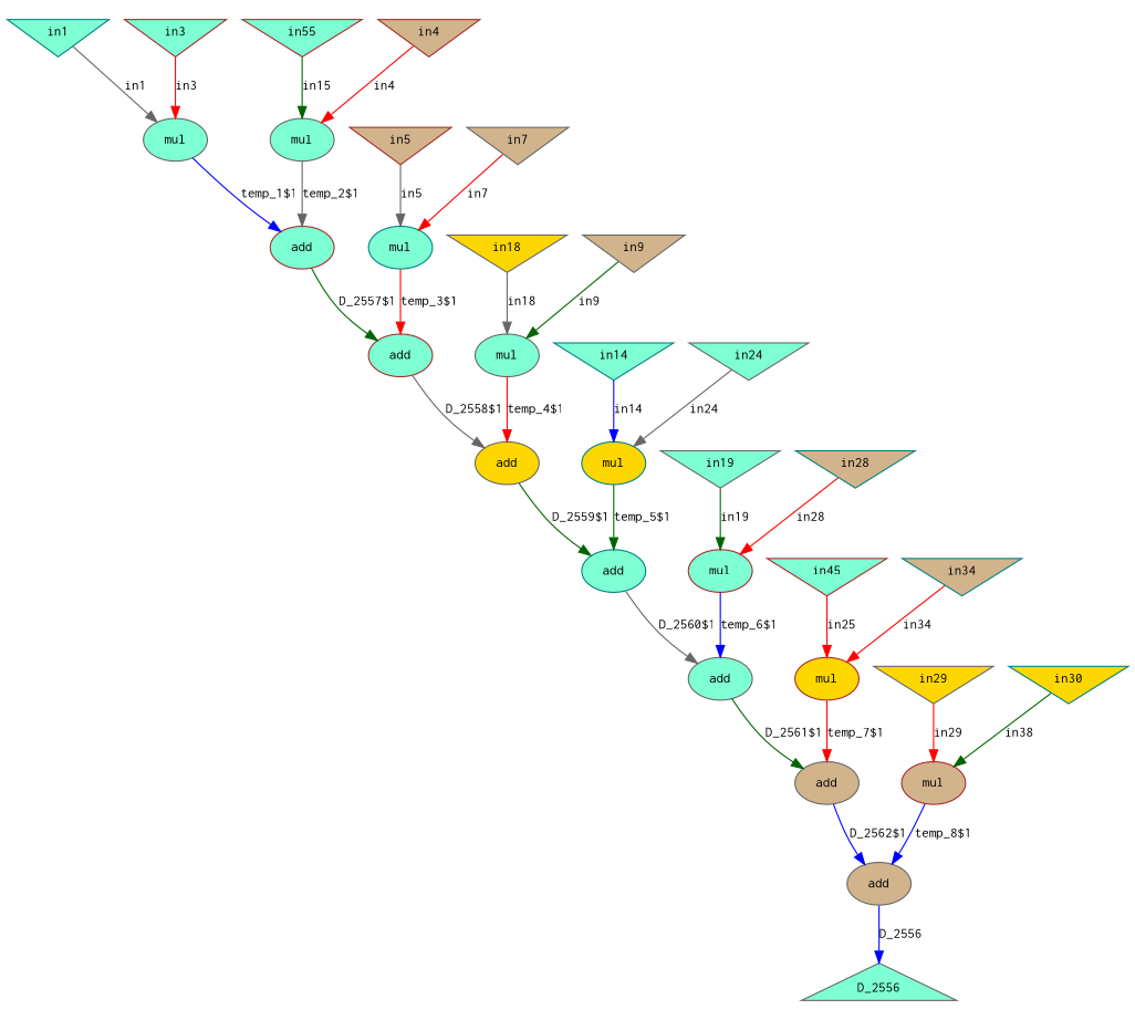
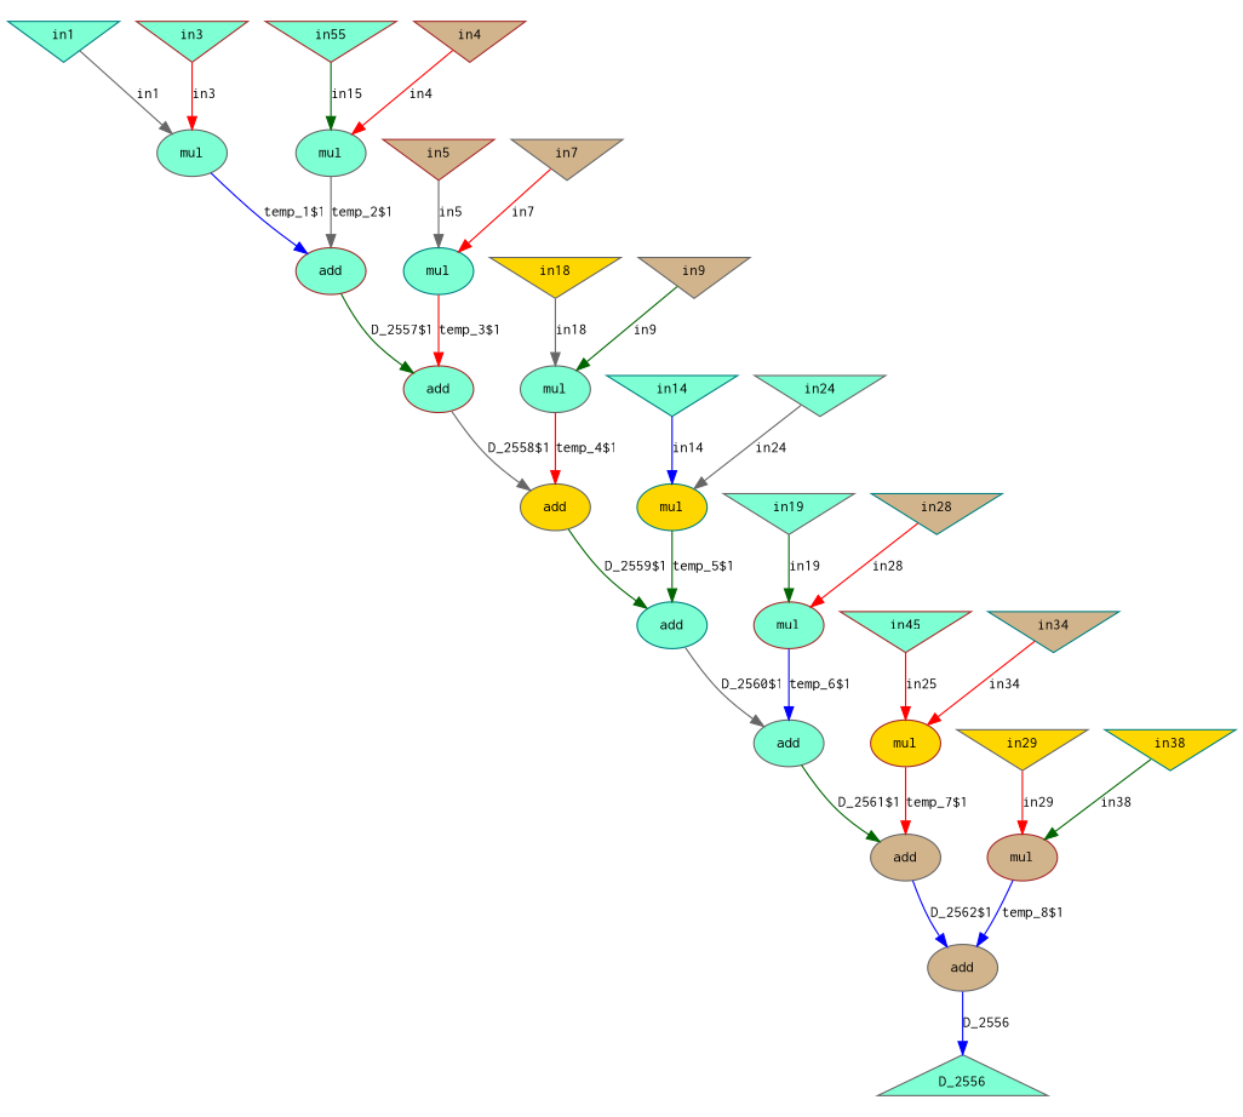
  digraph {
    nodesep=0.175
    rankdir=TB
    node [argix=-1 color=gray40 dataspec=s32 fillcolor=aquamarine fontname=Courier fontsize=12 ntype=invar shape=invtriangle style=filled]
    edge [argix=-1 color=red dataspec=s32 etype=D fontname=Courier fontsize=12 order=1 vtype=inarg]
    n1 [argix=0 label=D_2556 ntype=outvar shape=triangle]
    n2 [dataspec=na fillcolor=gold label=add ntype=operation shape=ellipse]
    n3 [color=teal dataspec=na label=add ntype=operation shape=ellipse]
    n4 [dataspec=na label=add ntype=operation shape=ellipse]
    n5 [dataspec=na fillcolor=tan label=add ntype=operation shape=ellipse]
    n6 [dataspec=na fillcolor=tan label=add ntype=operation shape=ellipse]
    n7 [color=brown dataspec=na label=add ntype=operation shape=ellipse]
    n8 [color=brown dataspec=na label=add ntype=operation shape=ellipse]
    n9 [argix=0 color=teal label=in1]
    n10 [dataspec=na label=mul ntype=operation shape=ellipse]
    n11 [argix=8 color=teal label=in14]
    n12 [color=teal dataspec=na fillcolor=gold label=mul ntype=operation shape=ellipse]
    n13 [argix=3 color=brown label=in55]
    n14 [dataspec=na label=mul ntype=operation shape=ellipse]
    n15 [argix=7 fillcolor=gold label=in18]
    n16 [dataspec=na label=mul ntype=operation shape=ellipse]
    n17 [argix=10 label=in19]
    n18 [color=brown dataspec=na label=mul ntype=operation shape=ellipse]
    n19 [argix=9 label=in24]
    n20 [argix=12 color=brown label=in45]
    n21 [color=brown dataspec=na fillcolor=gold label=mul ntype=operation shape=ellipse]
    n22 [argix=11 color=teal fillcolor=tan label=in28]
    n23 [argix=14 fillcolor=gold label=in29]
    n24 [color=brown dataspec=na fillcolor=tan label=mul ntype=operation shape=ellipse]
    n25 [argix=1 color=brown label=in3]
    n26 [argix=13 color=teal fillcolor=tan label=in34]
-   n27 [argix=15 color=teal fillcolor=gold label=in30]
+   n27 [argix=15 color=teal fillcolor=gold label=in38]
    n28 [argix=2 color=brown fillcolor=tan label=in4]
    n29 [argix=4 color=brown fillcolor=tan label=in5]
    n30 [color=teal dataspec=na label=mul ntype=operation shape=ellipse]
    n31 [argix=5 fillcolor=tan label=in7]
    n32 [argix=6 fillcolor=tan label=in9]
    n2 -> n3 [color=darkgreen label="D_2559$1" vtype=localvar]
    n3 -> n4 [color=gray40 label="D_2560$1" vtype=localvar]
    n4 -> n5 [color=darkgreen label="D_2561$1" vtype=localvar]
    n5 -> n6 [color=blue label="D_2562$1" vtype=localvar]
    n6 -> n1 [color=blue label=D_2556 vtype=outarg]
    n7 -> n8 [color=darkgreen label="D_2557$1" vtype=localvar]
    n8 -> n2 [color=gray40 label="D_2558$1" vtype=localvar]
    n9 -> n10 [color=gray40 label=in1]
    n10 -> n7 [color=blue label="temp_1$1" vtype=localvar]
    n11 -> n12 [color=blue label=in14]
    n12 -> n3 [color=darkgreen label="temp_5$1" order=2 vtype=localvar]
    n13 -> n14 [color=darkgreen label=in15 order=2]
    n14 -> n7 [color=gray40 label="temp_2$1" order=2 vtype=localvar]
    n15 -> n16 [color=gray40 label=in18 order=2]
    n16 -> n2 [label="temp_4$1" order=2 vtype=localvar]
    n17 -> n18 [color=darkgreen label=in19]
    n18 -> n4 [color=blue label="temp_6$1" order=2 vtype=localvar]
    n19 -> n12 [color=gray40 label=in24 order=2]
    n20 -> n21 [label=in25]
    n21 -> n5 [label="temp_7$1" order=2 vtype=localvar]
    n22 -> n18 [label=in28 order=2]
    n23 -> n24 [label=in29]
    n24 -> n6 [color=blue label="temp_8$1" order=2 vtype=localvar]
    n25 -> n10 [label=in3 order=2]
    n26 -> n21 [label=in34 order=2]
    n27 -> n24 [color=darkgreen label=in38 order=2]
    n28 -> n14 [label=in4]
    n29 -> n30 [color=gray40 label=in5]
    n30 -> n8 [label="temp_3$1" order=2 vtype=localvar]
    n31 -> n30 [label=in7 order=2]
    n32 -> n16 [color=darkgreen label=in9]
  }
